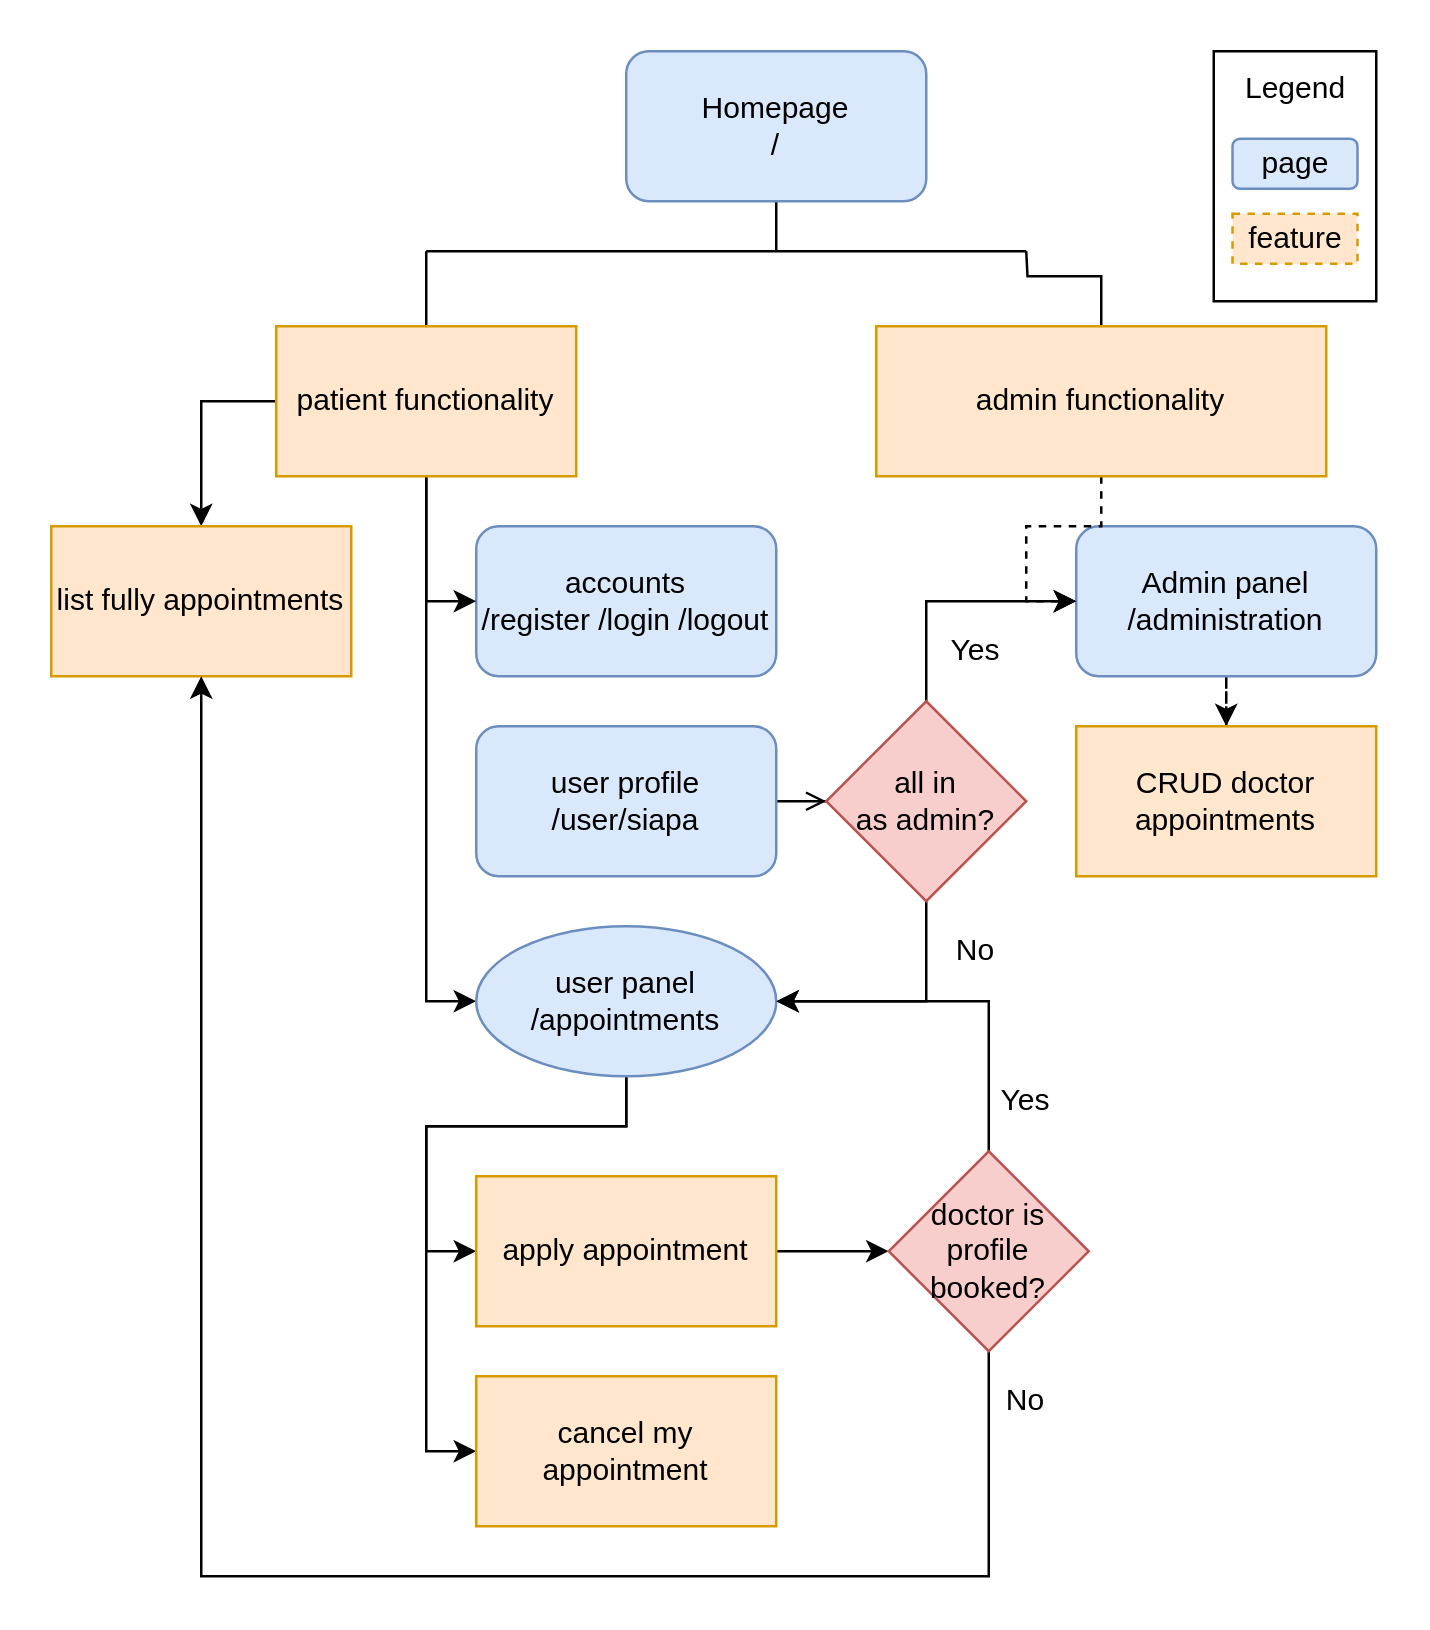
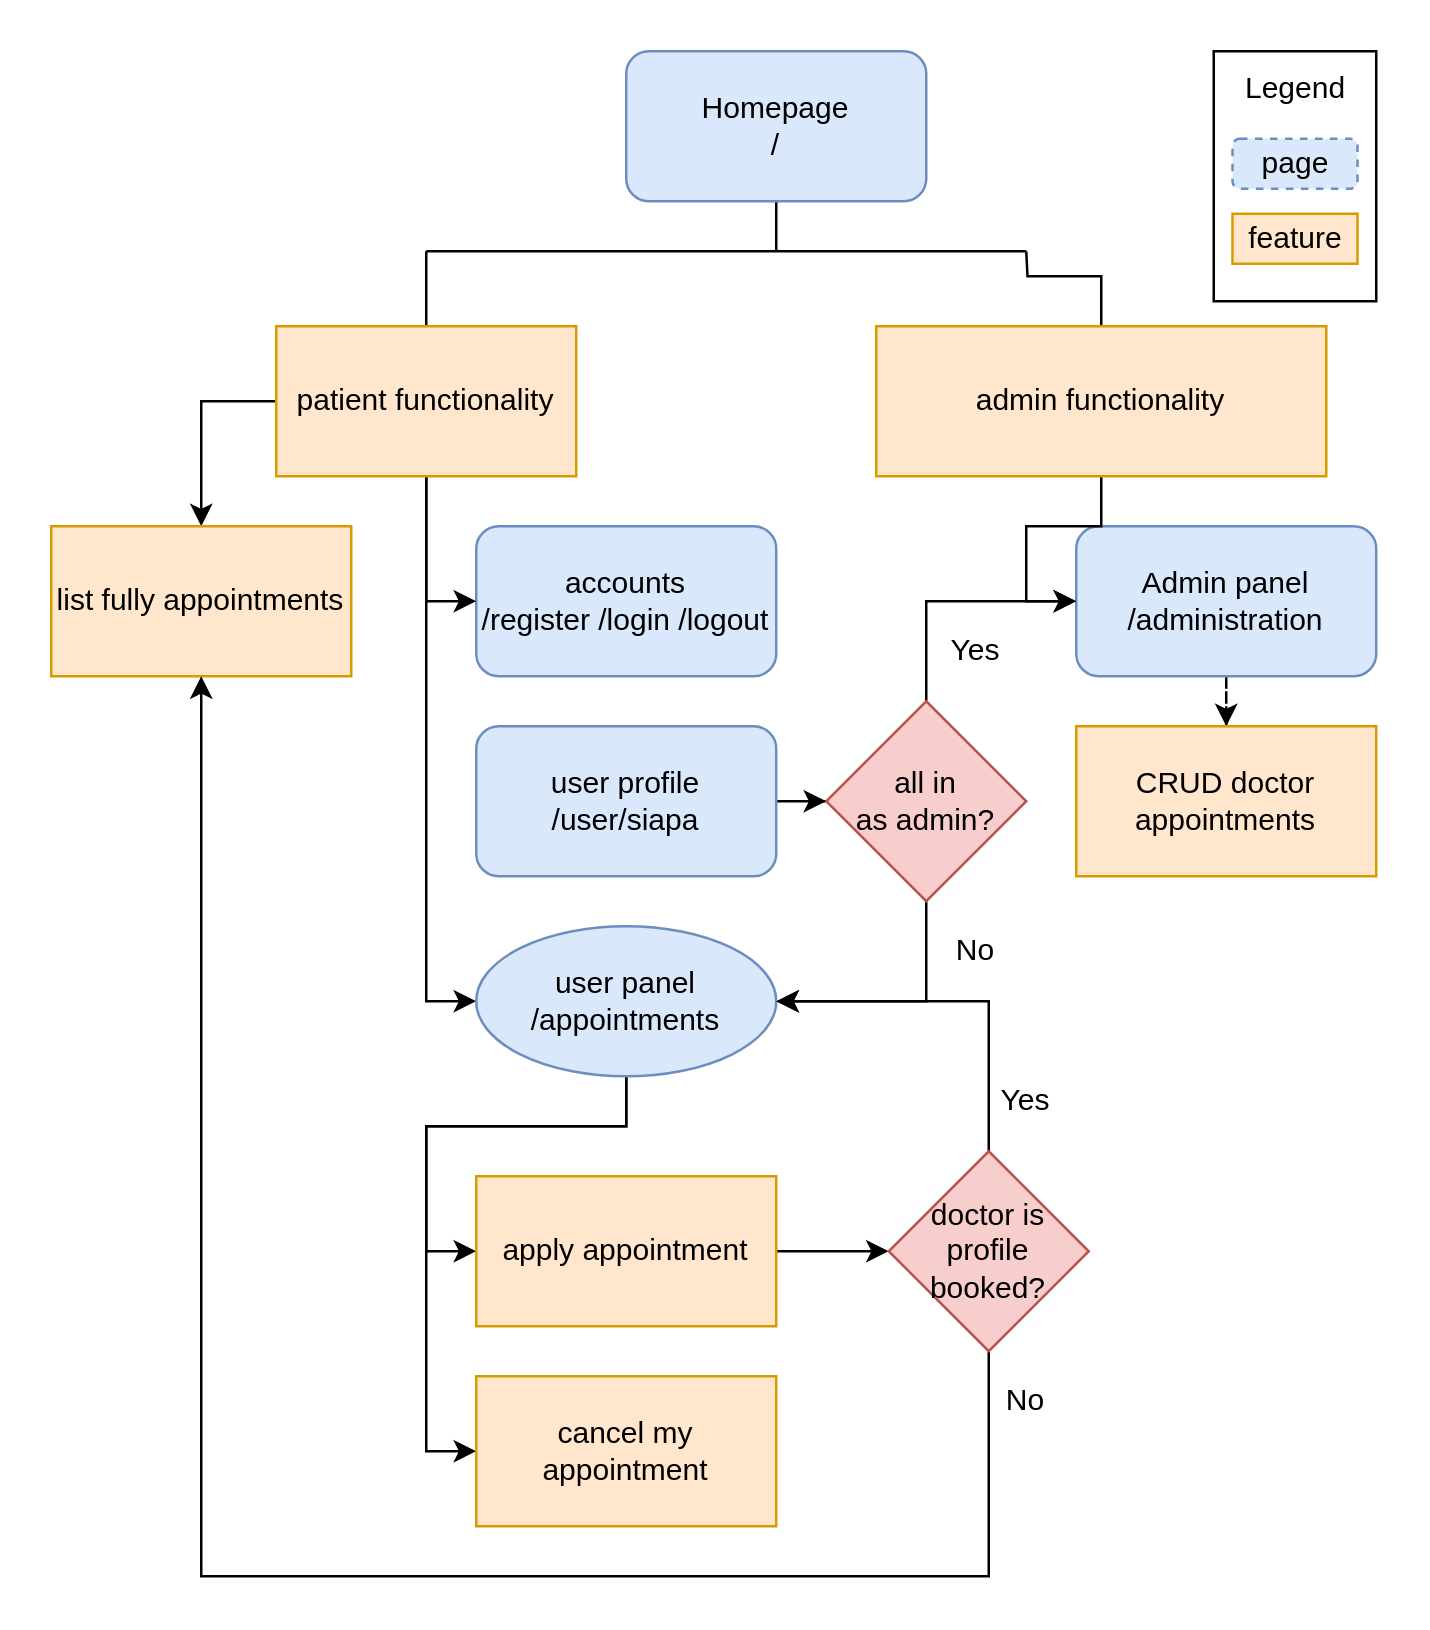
  <mxCell id="0" />
  <mxCell id="1" parent="0" />
  <mxCell id="2" style="edgeStyle=orthogonalEdgeStyle;rounded=0;orthogonalLoop=1;jettySize=auto;html=1;endArrow=none;endFill=0;" parent="1" source="3" edge="1"><mxGeometry relative="1" as="geometry"><mxPoint x="310" y="100" as="targetPoint" /></mxGeometry></mxCell>
  <mxCell id="3" value="&lt;div&gt;Homepage&lt;/div&gt;&lt;div&gt;/&lt;br&gt;&lt;/div&gt;" style="rounded=1;whiteSpace=wrap;html=1;fillColor=#dae8fc;strokeColor=#6c8ebf;" parent="1" vertex="1"><mxGeometry x="250" y="20" width="120" height="60" as="geometry" /></mxCell>
  <mxCell id="4" value="&lt;div&gt;accounts&lt;/div&gt;&lt;div&gt;/register /login /logout&lt;br&gt;&lt;/div&gt;" style="rounded=1;whiteSpace=wrap;html=1;fillColor=#dae8fc;strokeColor=#6c8ebf;" parent="1" vertex="1"><mxGeometry x="190" y="210" width="120" height="60" as="geometry" /></mxCell>
  <mxCell id="5" style="edgeStyle=orthogonalEdgeStyle;rounded=0;orthogonalLoop=1;jettySize=auto;html=1;dashed=1;" parent="1" source="6" target="18" edge="1"><mxGeometry relative="1" as="geometry" /></mxCell>
  <mxCell id="6" value="&lt;div&gt;Admin panel&lt;/div&gt;&lt;div&gt;/administration&lt;/div&gt;" style="rounded=1;whiteSpace=wrap;html=1;fillColor=#dae8fc;strokeColor=#6c8ebf;" parent="1" vertex="1"><mxGeometry x="430" y="210" width="120" height="60" as="geometry" /></mxCell>
  <mxCell id="7" style="edgeStyle=orthogonalEdgeStyle;rounded=0;orthogonalLoop=1;jettySize=auto;html=1;endArrow=none;endFill=0;" parent="1" source="11" edge="1"><mxGeometry relative="1" as="geometry"><mxPoint x="170" y="100" as="targetPoint" /></mxGeometry></mxCell>
  <mxCell id="8" style="edgeStyle=orthogonalEdgeStyle;rounded=0;orthogonalLoop=1;jettySize=auto;html=1;entryX=0;entryY=0.5;entryDx=0;entryDy=0;" parent="1" source="11" target="4" edge="1"><mxGeometry relative="1" as="geometry" /></mxCell>
  <mxCell id="9" style="edgeStyle=orthogonalEdgeStyle;rounded=0;orthogonalLoop=1;jettySize=auto;html=1;entryX=0;entryY=0.5;entryDx=0;entryDy=0;" parent="1" source="11" target="21" edge="1"><mxGeometry relative="1" as="geometry" /></mxCell>
  <mxCell id="10" style="edgeStyle=orthogonalEdgeStyle;rounded=0;orthogonalLoop=1;jettySize=auto;html=1;entryX=0.5;entryY=0;entryDx=0;entryDy=0;" parent="1" source="11" target="22" edge="1"><mxGeometry relative="1" as="geometry"><Array as="points"><mxPoint x="80" y="160" /><mxPoint x="80" y="210" /></Array></mxGeometry></mxCell>
  <mxCell id="11" value="patient functionality" style="rounded=0;whiteSpace=wrap;html=1;fillColor=#ffe6cc;strokeColor=#d79b00;" parent="1" vertex="1"><mxGeometry x="110" y="130" width="120" height="60" as="geometry" /></mxCell>
- <mxCell id="12" style="edgeStyle=orthogonalEdgeStyle;rounded=0;orthogonalLoop=1;jettySize=auto;html=1;endArrow=open;" parent="1" source="13" target="31" edge="1"><mxGeometry relative="1" as="geometry" /></mxCell>
+ <mxCell id="12" style="edgeStyle=orthogonalEdgeStyle;rounded=0;orthogonalLoop=1;jettySize=auto;html=1;" parent="1" source="13" target="31" edge="1"><mxGeometry relative="1" as="geometry" /></mxCell>
  <mxCell id="13" value="&lt;div&gt;user profile&lt;br&gt;&lt;/div&gt;&lt;div&gt;/user/siapa&lt;/div&gt;" style="rounded=1;whiteSpace=wrap;html=1;fillColor=#dae8fc;strokeColor=#6c8ebf;" parent="1" vertex="1"><mxGeometry x="190" y="290" width="120" height="60" as="geometry" /></mxCell>
  <mxCell id="14" value="" style="endArrow=none;html=1;" parent="1" edge="1"><mxGeometry width="50" height="50" relative="1" as="geometry"><mxPoint x="410" y="100" as="sourcePoint" /><mxPoint x="170" y="100" as="targetPoint" /></mxGeometry></mxCell>
- <mxCell id="15" style="edgeStyle=orthogonalEdgeStyle;rounded=0;orthogonalLoop=1;jettySize=auto;html=1;entryX=0;entryY=0.5;entryDx=0;entryDy=0;dashed=1;" parent="1" source="17" target="6" edge="1"><mxGeometry relative="1" as="geometry" /></mxCell>
+ <mxCell id="15" style="edgeStyle=orthogonalEdgeStyle;rounded=0;orthogonalLoop=1;jettySize=auto;html=1;entryX=0;entryY=0.5;entryDx=0;entryDy=0;" parent="1" source="17" target="6" edge="1"><mxGeometry relative="1" as="geometry" /></mxCell>
  <mxCell id="16" style="edgeStyle=orthogonalEdgeStyle;rounded=0;orthogonalLoop=1;jettySize=auto;html=1;endArrow=none;endFill=0;" parent="1" source="17" edge="1"><mxGeometry relative="1" as="geometry"><mxPoint x="410" y="100" as="targetPoint" /></mxGeometry></mxCell>
  <mxCell id="17" value="admin functionality" style="rounded=0;whiteSpace=wrap;html=1;fillColor=#ffe6cc;strokeColor=#d79b00;" parent="1" vertex="1"><mxGeometry x="350" y="130" width="180" height="60" as="geometry" /></mxCell>
  <mxCell id="18" value="&lt;div&gt;CRUD doctor&lt;/div&gt;&lt;div&gt;appointments&lt;br&gt;&lt;/div&gt;" style="rounded=0;whiteSpace=wrap;html=1;fillColor=#ffe6cc;strokeColor=#d79b00;" parent="1" vertex="1"><mxGeometry x="430" y="290" width="120" height="60" as="geometry" /></mxCell>
  <mxCell id="19" style="edgeStyle=orthogonalEdgeStyle;rounded=0;orthogonalLoop=1;jettySize=auto;html=1;entryX=0;entryY=0.5;entryDx=0;entryDy=0;" parent="1" source="21" target="24" edge="1"><mxGeometry relative="1" as="geometry" /></mxCell>
  <mxCell id="20" style="edgeStyle=orthogonalEdgeStyle;rounded=0;orthogonalLoop=1;jettySize=auto;html=1;entryX=0;entryY=0.5;entryDx=0;entryDy=0;" parent="1" source="21" target="25" edge="1"><mxGeometry relative="1" as="geometry"><Array as="points"><mxPoint x="250" y="450" /><mxPoint x="170" y="450" /><mxPoint x="170" y="580" /></Array></mxGeometry></mxCell>
  <mxCell id="21" value="&lt;div&gt;user panel&lt;/div&gt;&lt;div&gt;/appointments&lt;br&gt;&lt;/div&gt;" style="ellipse;whiteSpace=wrap;html=1;fillColor=#dae8fc;strokeColor=#6c8ebf;" parent="1" vertex="1"><mxGeometry x="190" y="370" width="120" height="60" as="geometry" /></mxCell>
  <mxCell id="22" value="list fully appointments" style="rounded=0;whiteSpace=wrap;html=1;fillColor=#ffe6cc;strokeColor=#d79b00;" parent="1" vertex="1"><mxGeometry x="20" y="210" width="120" height="60" as="geometry" /></mxCell>
  <mxCell id="23" style="edgeStyle=orthogonalEdgeStyle;rounded=0;orthogonalLoop=1;jettySize=auto;html=1;" parent="1" source="24" edge="1"><mxGeometry relative="1" as="geometry"><mxPoint x="355" y="500" as="targetPoint" /></mxGeometry></mxCell>
  <mxCell id="24" value="apply appointment" style="rounded=0;whiteSpace=wrap;html=1;fillColor=#ffe6cc;strokeColor=#d79b00;" parent="1" vertex="1"><mxGeometry x="190" y="470" width="120" height="60" as="geometry" /></mxCell>
  <mxCell id="25" value="cancel my appointment" style="rounded=0;whiteSpace=wrap;html=1;fillColor=#ffe6cc;strokeColor=#d79b00;" parent="1" vertex="1"><mxGeometry x="190" y="550" width="120" height="60" as="geometry" /></mxCell>
  <mxCell id="26" style="edgeStyle=orthogonalEdgeStyle;rounded=0;orthogonalLoop=1;jettySize=auto;html=1;entryX=0.5;entryY=1;entryDx=0;entryDy=0;" parent="1" source="28" target="22" edge="1"><mxGeometry relative="1" as="geometry"><Array as="points"><mxPoint x="395" y="630" /><mxPoint x="80" y="630" /></Array></mxGeometry></mxCell>
  <mxCell id="27" style="edgeStyle=orthogonalEdgeStyle;rounded=0;orthogonalLoop=1;jettySize=auto;html=1;entryX=1;entryY=0.5;entryDx=0;entryDy=0;" parent="1" source="28" target="21" edge="1"><mxGeometry relative="1" as="geometry"><Array as="points"><mxPoint x="395" y="400" /></Array></mxGeometry></mxCell>
  <mxCell id="28" value="&lt;div&gt;doctor is&lt;/div&gt;&lt;div&gt;profile&lt;/div&gt;&lt;div&gt;booked?&lt;/div&gt;" style="rhombus;whiteSpace=wrap;html=1;fillColor=#f8cecc;strokeColor=#b85450;" parent="1" vertex="1"><mxGeometry x="355" y="460" width="80" height="80" as="geometry" /></mxCell>
  <mxCell id="29" style="edgeStyle=orthogonalEdgeStyle;rounded=0;orthogonalLoop=1;jettySize=auto;html=1;entryX=0;entryY=0.5;entryDx=0;entryDy=0;" parent="1" source="31" target="6" edge="1"><mxGeometry relative="1" as="geometry"><Array as="points"><mxPoint x="370" y="240" /></Array></mxGeometry></mxCell>
  <mxCell id="30" style="edgeStyle=orthogonalEdgeStyle;rounded=0;orthogonalLoop=1;jettySize=auto;html=1;entryX=1;entryY=0.5;entryDx=0;entryDy=0;" parent="1" source="31" target="21" edge="1"><mxGeometry relative="1" as="geometry"><Array as="points"><mxPoint x="370" y="400" /></Array></mxGeometry></mxCell>
  <mxCell id="31" value="&lt;div&gt;all in&lt;/div&gt;&lt;div&gt;as admin?&lt;br&gt;&lt;/div&gt;" style="rhombus;whiteSpace=wrap;html=1;fillColor=#f8cecc;strokeColor=#b85450;" parent="1" vertex="1"><mxGeometry x="330" y="280" width="80" height="80" as="geometry" /></mxCell>
  <mxCell id="32" value="Yes" style="text;html=1;strokeColor=none;fillColor=none;align=center;verticalAlign=middle;whiteSpace=wrap;rounded=0;" parent="1" vertex="1"><mxGeometry x="390" y="430" width="40" height="20" as="geometry" /></mxCell>
  <mxCell id="33" value="No" style="text;html=1;strokeColor=none;fillColor=none;align=center;verticalAlign=middle;whiteSpace=wrap;rounded=0;" parent="1" vertex="1"><mxGeometry x="390" y="550" width="40" height="20" as="geometry" /></mxCell>
  <mxCell id="34" value="Yes" style="text;html=1;strokeColor=none;fillColor=none;align=center;verticalAlign=middle;whiteSpace=wrap;rounded=0;" parent="1" vertex="1"><mxGeometry x="370" y="250" width="40" height="20" as="geometry" /></mxCell>
  <mxCell id="35" value="No" style="text;html=1;strokeColor=none;fillColor=none;align=center;verticalAlign=middle;whiteSpace=wrap;rounded=0;" parent="1" vertex="1"><mxGeometry x="370" y="370" width="40" height="20" as="geometry" /></mxCell>
  <mxCell id="36" value="" style="rounded=0;whiteSpace=wrap;html=1;" parent="1" vertex="1"><mxGeometry x="485" y="20" width="65" height="100" as="geometry" /></mxCell>
- <mxCell id="37" value="feature" style="rounded=0;whiteSpace=wrap;html=1;fillColor=#ffe6cc;strokeColor=#d79b00;dashed=1;" parent="1" vertex="1"><mxGeometry x="492.5" y="85" width="50" height="20" as="geometry" /></mxCell>
- <mxCell id="38" value="&lt;div&gt;page&lt;/div&gt;" style="rounded=1;whiteSpace=wrap;html=1;fillColor=#dae8fc;strokeColor=#6c8ebf;" parent="1" vertex="1"><mxGeometry x="492.5" y="55" width="50" height="20" as="geometry" /></mxCell>
+ <mxCell id="37" value="feature" style="rounded=0;whiteSpace=wrap;html=1;fillColor=#ffe6cc;strokeColor=#d79b00;" parent="1" vertex="1"><mxGeometry x="492.5" y="85" width="50" height="20" as="geometry" /></mxCell>
+ <mxCell id="38" value="&lt;div&gt;page&lt;/div&gt;" style="rounded=1;whiteSpace=wrap;html=1;fillColor=#dae8fc;strokeColor=#6c8ebf;dashed=1;" parent="1" vertex="1"><mxGeometry x="492.5" y="55" width="50" height="20" as="geometry" /></mxCell>
  <mxCell id="39" value="Legend" style="text;html=1;strokeColor=none;fillColor=none;align=center;verticalAlign=middle;whiteSpace=wrap;rounded=0;" parent="1" vertex="1"><mxGeometry x="497.5" y="25" width="40" height="20" as="geometry" /></mxCell>
